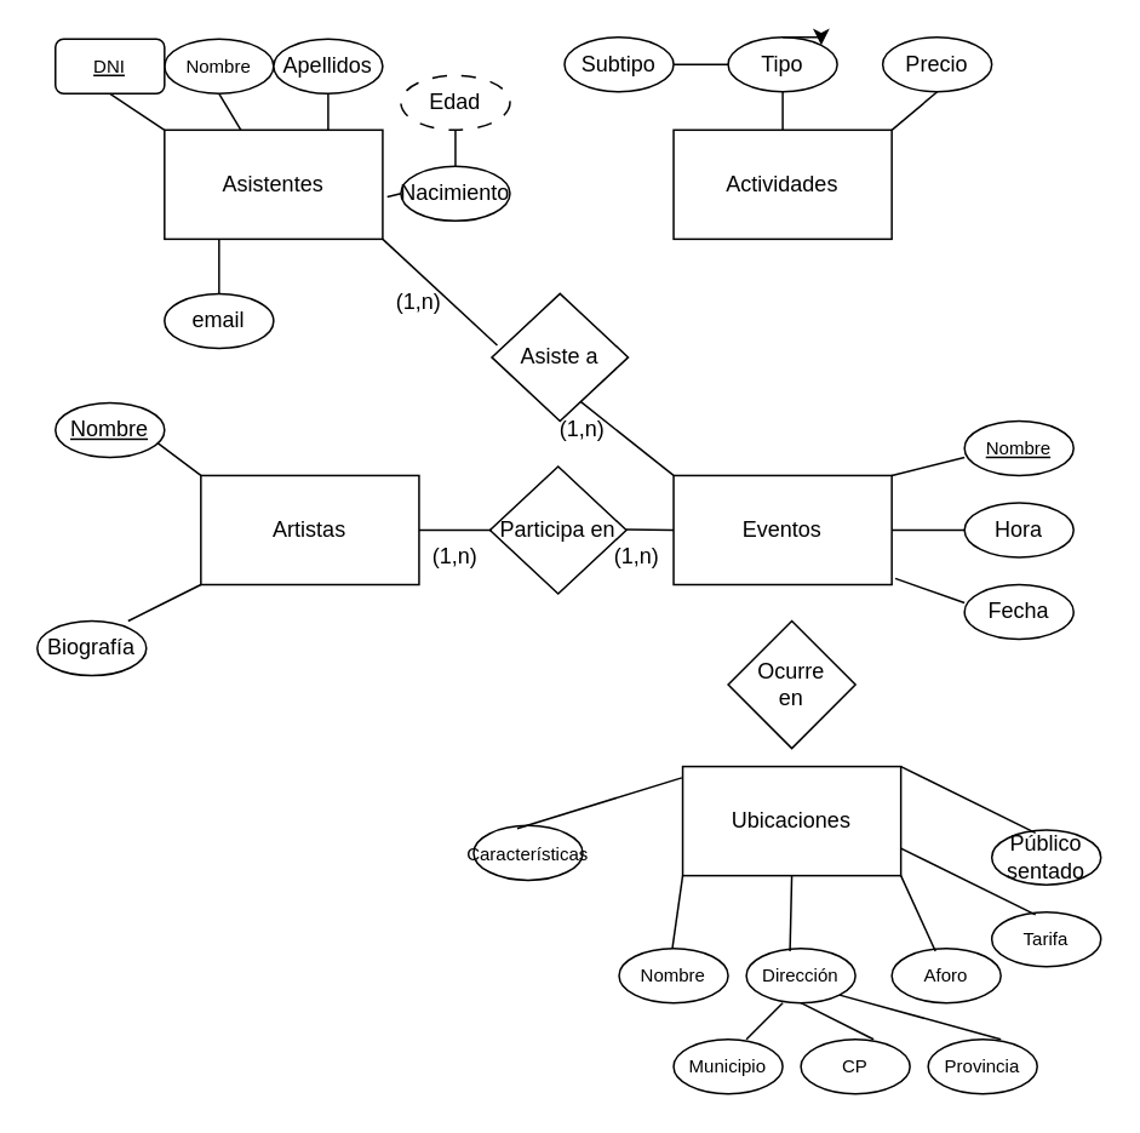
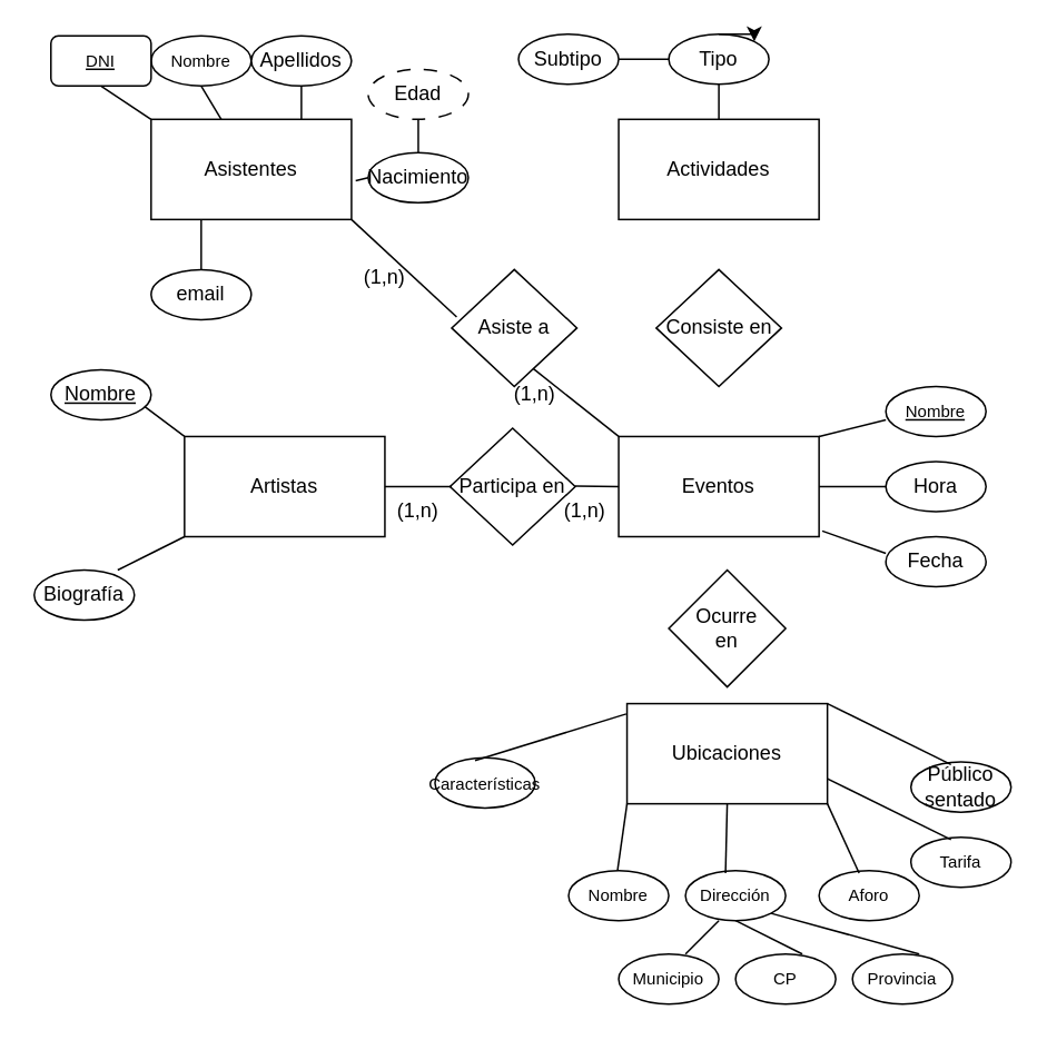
  <mxCell id="0" />
  <mxCell id="1" parent="0" />
  <mxCell id="2" value="" style="group" vertex="1" connectable="0" parent="1"><mxGeometry x="30" y="21" width="250" height="180" as="geometry" /></mxCell>
  <mxCell id="3" value="Asistentes" style="rounded=0;whiteSpace=wrap;html=1;" vertex="1" parent="2"><mxGeometry x="60" y="50" width="120" height="60" as="geometry" /></mxCell>
  <mxCell id="4" value="&lt;font style=&quot;font-size: 10px;&quot;&gt;Nombre&lt;/font&gt;" style="ellipse;whiteSpace=wrap;html=1;" vertex="1" parent="2"><mxGeometry x="60" width="60" height="30" as="geometry" /></mxCell>
  <mxCell id="5" value="&lt;u&gt;&lt;font style=&quot;font-size: 10px;&quot;&gt;DNI&lt;/font&gt;&lt;/u&gt;" style="whiteSpace=wrap;html=1;rounded=1;" vertex="1" parent="2"><mxGeometry width="60" height="30" as="geometry" /></mxCell>
  <mxCell id="6" value="Apellidos" style="ellipse;whiteSpace=wrap;html=1;" vertex="1" parent="2"><mxGeometry x="120" width="60" height="30" as="geometry" /></mxCell>
  <mxCell id="7" value="email" style="ellipse;whiteSpace=wrap;html=1;" vertex="1" parent="2"><mxGeometry x="60" y="140" width="60" height="30" as="geometry" /></mxCell>
  <mxCell id="8" value="Nacimiento" style="ellipse;whiteSpace=wrap;html=1;" vertex="1" parent="2"><mxGeometry x="190" y="70" width="60" height="30" as="geometry" /></mxCell>
  <mxCell id="9" value="Edad" style="ellipse;whiteSpace=wrap;html=1;dashed=1;dashPattern=8 8;" vertex="1" parent="2"><mxGeometry x="190" y="20" width="60" height="30" as="geometry" /></mxCell>
  <mxCell id="10" value="" style="endArrow=none;html=1;rounded=0;exitX=0.5;exitY=1;exitDx=0;exitDy=0;entryX=0;entryY=0;entryDx=0;entryDy=0;" edge="1" parent="2" source="5" target="3"><mxGeometry width="50" height="50" relative="1" as="geometry"><mxPoint x="-190" y="140" as="sourcePoint" /><mxPoint x="-140" y="90" as="targetPoint" /></mxGeometry></mxCell>
  <mxCell id="11" value="" style="endArrow=none;html=1;rounded=0;exitX=0.5;exitY=1;exitDx=0;exitDy=0;" edge="1" parent="2" source="4" target="3"><mxGeometry width="50" height="50" relative="1" as="geometry"><mxPoint x="40" y="40" as="sourcePoint" /><mxPoint x="70" y="60" as="targetPoint" /></mxGeometry></mxCell>
  <mxCell id="12" value="" style="endArrow=none;html=1;rounded=0;exitX=0.5;exitY=1;exitDx=0;exitDy=0;entryX=0.75;entryY=0;entryDx=0;entryDy=0;" edge="1" parent="2" source="6" target="3"><mxGeometry width="50" height="50" relative="1" as="geometry"><mxPoint x="100" y="40" as="sourcePoint" /><mxPoint x="112" y="60" as="targetPoint" /></mxGeometry></mxCell>
  <mxCell id="13" value="" style="endArrow=none;html=1;rounded=0;entryX=0.25;entryY=1;entryDx=0;entryDy=0;exitX=0.5;exitY=0;exitDx=0;exitDy=0;" edge="1" parent="2" source="7" target="3"><mxGeometry width="50" height="50" relative="1" as="geometry"><mxPoint x="80" y="130" as="sourcePoint" /><mxPoint x="70" y="60" as="targetPoint" /></mxGeometry></mxCell>
  <mxCell id="14" value="" style="endArrow=none;html=1;rounded=0;exitX=0;exitY=0.5;exitDx=0;exitDy=0;entryX=1.021;entryY=0.614;entryDx=0;entryDy=0;entryPerimeter=0;" edge="1" parent="2" source="8" target="3"><mxGeometry width="50" height="50" relative="1" as="geometry"><mxPoint x="160" y="40" as="sourcePoint" /><mxPoint x="160" y="60" as="targetPoint" /></mxGeometry></mxCell>
  <mxCell id="15" value="" style="endArrow=none;html=1;rounded=0;entryX=0.5;entryY=1;entryDx=0;entryDy=0;" edge="1" parent="2" source="8" target="9"><mxGeometry width="50" height="50" relative="1" as="geometry"><mxPoint x="100" y="150" as="sourcePoint" /><mxPoint x="100" y="120" as="targetPoint" /></mxGeometry></mxCell>
  <mxCell id="16" value="(1,n)" style="text;html=1;align=center;verticalAlign=middle;whiteSpace=wrap;rounded=0;" vertex="1" parent="2"><mxGeometry x="170" y="130" width="60" height="30" as="geometry" /></mxCell>
  <mxCell id="17" value="Eventos" style="rounded=0;whiteSpace=wrap;html=1;" vertex="1" parent="1"><mxGeometry x="370" y="261" width="120" height="60" as="geometry" /></mxCell>
+ <mxCell id="18" value="Consiste en" style="rhombus;whiteSpace=wrap;html=1;" vertex="1" parent="1"><mxGeometry x="392.5" y="161" width="75" height="70" as="geometry" /></mxCell>
  <mxCell id="19" value="Actividades" style="rounded=0;whiteSpace=wrap;html=1;" vertex="1" parent="1"><mxGeometry x="370" y="71" width="120" height="60" as="geometry" /></mxCell>
  <mxCell id="20" value="Ubicaciones" style="rounded=0;whiteSpace=wrap;html=1;" vertex="1" parent="1"><mxGeometry x="375" y="421" width="120" height="60" as="geometry" /></mxCell>
  <mxCell id="21" value="&lt;div&gt;Ocurre&lt;/div&gt;&lt;div&gt;en&lt;/div&gt;" style="rhombus;whiteSpace=wrap;html=1;" vertex="1" parent="1"><mxGeometry x="400" y="341" width="70" height="70" as="geometry" /></mxCell>
  <mxCell id="22" value="Artistas" style="rounded=0;whiteSpace=wrap;html=1;" vertex="1" parent="1"><mxGeometry x="110" y="261" width="120" height="60" as="geometry" /></mxCell>
  <mxCell id="23" value="Participa en" style="rhombus;whiteSpace=wrap;html=1;" vertex="1" parent="1"><mxGeometry x="269" y="256" width="75" height="70" as="geometry" /></mxCell>
  <mxCell id="24" value="Asiste a" style="rhombus;whiteSpace=wrap;html=1;" vertex="1" parent="1"><mxGeometry x="270" y="161" width="75" height="70" as="geometry" /></mxCell>
  <mxCell id="25" value="" style="endArrow=none;html=1;rounded=0;entryX=0;entryY=0;entryDx=0;entryDy=0;" edge="1" parent="1" target="22"><mxGeometry width="50" height="50" relative="1" as="geometry"><mxPoint x="70" y="231" as="sourcePoint" /><mxPoint x="120" y="181" as="targetPoint" /></mxGeometry></mxCell>
  <mxCell id="26" value="Biografía" style="ellipse;whiteSpace=wrap;html=1;" vertex="1" parent="1"><mxGeometry x="20" y="341" width="60" height="30" as="geometry" /></mxCell>
  <mxCell id="27" value="" style="endArrow=none;html=1;rounded=0;entryX=0;entryY=1;entryDx=0;entryDy=0;" edge="1" parent="1" target="22"><mxGeometry width="50" height="50" relative="1" as="geometry"><mxPoint x="90" y="331" as="sourcePoint" /><mxPoint x="120" y="271" as="targetPoint" /><Array as="points"><mxPoint x="70" y="341" /><mxPoint x="90" y="331" /></Array></mxGeometry></mxCell>
  <mxCell id="28" value="&lt;u&gt;Nombre&lt;/u&gt;" style="ellipse;whiteSpace=wrap;html=1;" vertex="1" parent="1"><mxGeometry x="30" y="221" width="60" height="30" as="geometry" /></mxCell>
  <mxCell id="29" value="&lt;font style=&quot;font-size: 10px;&quot;&gt;Nombre&lt;/font&gt;" style="ellipse;whiteSpace=wrap;html=1;" vertex="1" parent="1"><mxGeometry x="340" y="521" width="60" height="30" as="geometry" /></mxCell>
  <mxCell id="30" value="" style="endArrow=none;html=1;rounded=0;exitX=0;exitY=1;exitDx=0;exitDy=0;" edge="1" parent="1" source="20"><mxGeometry width="50" height="50" relative="1" as="geometry"><mxPoint x="369.31" y="481" as="sourcePoint" /><mxPoint x="369.31" y="521" as="targetPoint" /></mxGeometry></mxCell>
  <mxCell id="31" value="&lt;font style=&quot;font-size: 10px;&quot;&gt;Dirección&lt;/font&gt;" style="ellipse;whiteSpace=wrap;html=1;" vertex="1" parent="1"><mxGeometry x="410" y="521" width="60" height="30" as="geometry" /></mxCell>
  <mxCell id="32" value="" style="endArrow=none;html=1;rounded=0;exitX=0.5;exitY=1;exitDx=0;exitDy=0;entryX=0.4;entryY=0.051;entryDx=0;entryDy=0;entryPerimeter=0;" edge="1" parent="1" source="20" target="31"><mxGeometry width="50" height="50" relative="1" as="geometry"><mxPoint x="385" y="491" as="sourcePoint" /><mxPoint x="379.31" y="531" as="targetPoint" /></mxGeometry></mxCell>
  <mxCell id="33" value="" style="endArrow=none;html=1;rounded=0;" edge="1" parent="1"><mxGeometry width="50" height="50" relative="1" as="geometry"><mxPoint x="410" y="571" as="sourcePoint" /><mxPoint x="430" y="551" as="targetPoint" /></mxGeometry></mxCell>
  <mxCell id="34" value="&lt;font style=&quot;font-size: 10px;&quot;&gt;Municipio&lt;/font&gt;" style="ellipse;whiteSpace=wrap;html=1;" vertex="1" parent="1"><mxGeometry x="370" y="571" width="60" height="30" as="geometry" /></mxCell>
  <mxCell id="35" value="" style="endArrow=none;html=1;rounded=0;entryX=0.5;entryY=1;entryDx=0;entryDy=0;" edge="1" parent="1" target="31"><mxGeometry width="50" height="50" relative="1" as="geometry"><mxPoint x="480" y="571" as="sourcePoint" /><mxPoint x="500" y="551" as="targetPoint" /></mxGeometry></mxCell>
  <mxCell id="36" value="&lt;font style=&quot;font-size: 10px;&quot;&gt;CP&lt;/font&gt;" style="ellipse;whiteSpace=wrap;html=1;" vertex="1" parent="1"><mxGeometry x="440" y="571" width="60" height="30" as="geometry" /></mxCell>
  <mxCell id="37" value="" style="endArrow=none;html=1;rounded=0;entryX=1;entryY=1;entryDx=0;entryDy=0;" edge="1" parent="1" target="31"><mxGeometry width="50" height="50" relative="1" as="geometry"><mxPoint x="550" y="571" as="sourcePoint" /><mxPoint x="510" y="551" as="targetPoint" /></mxGeometry></mxCell>
  <mxCell id="38" value="&lt;font style=&quot;font-size: 10px;&quot;&gt;Provincia&lt;/font&gt;" style="ellipse;whiteSpace=wrap;html=1;" vertex="1" parent="1"><mxGeometry x="510" y="571" width="60" height="30" as="geometry" /></mxCell>
  <mxCell id="39" value="&lt;font style=&quot;font-size: 10px;&quot;&gt;Aforo&lt;/font&gt;" style="ellipse;whiteSpace=wrap;html=1;" vertex="1" parent="1"><mxGeometry x="490" y="521" width="60" height="30" as="geometry" /></mxCell>
  <mxCell id="40" value="" style="endArrow=none;html=1;rounded=0;exitX=1;exitY=1;exitDx=0;exitDy=0;entryX=0.4;entryY=0.051;entryDx=0;entryDy=0;entryPerimeter=0;" edge="1" parent="1" target="39" source="20"><mxGeometry width="50" height="50" relative="1" as="geometry"><mxPoint x="525" y="481" as="sourcePoint" /><mxPoint x="469.31" y="531" as="targetPoint" /></mxGeometry></mxCell>
  <mxCell id="41" value="&lt;font style=&quot;font-size: 10px;&quot;&gt;Tarifa&lt;/font&gt;" style="ellipse;whiteSpace=wrap;html=1;" vertex="1" parent="1"><mxGeometry x="545" y="501" width="60" height="30" as="geometry" /></mxCell>
  <mxCell id="42" value="" style="endArrow=none;html=1;rounded=0;exitX=1;exitY=0.75;exitDx=0;exitDy=0;entryX=0.4;entryY=0.051;entryDx=0;entryDy=0;entryPerimeter=0;" edge="1" parent="1" target="41" source="20"><mxGeometry width="50" height="50" relative="1" as="geometry"><mxPoint x="540" y="461" as="sourcePoint" /><mxPoint x="514.31" y="511" as="targetPoint" /></mxGeometry></mxCell>
  <mxCell id="43" value="Público sentado" style="ellipse;whiteSpace=wrap;html=1;" vertex="1" parent="1"><mxGeometry x="545" y="456" width="60" height="30" as="geometry" /></mxCell>
  <mxCell id="44" value="" style="endArrow=none;html=1;rounded=0;exitX=1;exitY=0.75;exitDx=0;exitDy=0;entryX=0.4;entryY=0.051;entryDx=0;entryDy=0;entryPerimeter=0;" edge="1" parent="1" target="43"><mxGeometry width="50" height="50" relative="1" as="geometry"><mxPoint x="495" y="421" as="sourcePoint" /><mxPoint x="514.31" y="466" as="targetPoint" /></mxGeometry></mxCell>
  <mxCell id="45" value="&lt;font style=&quot;font-size: 10px;&quot;&gt;Características&lt;/font&gt;" style="ellipse;whiteSpace=wrap;html=1;" vertex="1" parent="1"><mxGeometry x="260" y="453.5" width="60" height="30" as="geometry" /></mxCell>
  <mxCell id="46" value="" style="endArrow=none;html=1;rounded=0;entryX=0.4;entryY=0.051;entryDx=0;entryDy=0;entryPerimeter=0;exitX=-0.004;exitY=0.103;exitDx=0;exitDy=0;exitPerimeter=0;" edge="1" parent="1" target="45" source="20"><mxGeometry width="50" height="50" relative="1" as="geometry"><mxPoint x="370" y="421" as="sourcePoint" /><mxPoint x="229.31" y="463.5" as="targetPoint" /></mxGeometry></mxCell>
  <mxCell id="47" value="Subtipo" style="ellipse;whiteSpace=wrap;html=1;" vertex="1" parent="1"><mxGeometry x="310" y="20" width="60" height="30" as="geometry" /></mxCell>
  <mxCell id="48" value="Tipo" style="ellipse;whiteSpace=wrap;html=1;" vertex="1" parent="1"><mxGeometry x="400" y="20" width="60" height="30" as="geometry" /></mxCell>
- <mxCell id="49" value="Precio" style="ellipse;whiteSpace=wrap;html=1;" vertex="1" parent="1"><mxGeometry x="485" y="20" width="60" height="30" as="geometry" /></mxCell>
  <mxCell id="50" value="" style="endArrow=none;html=1;rounded=0;exitX=0.5;exitY=1;exitDx=0;exitDy=0;entryX=0.5;entryY=0;entryDx=0;entryDy=0;" edge="1" parent="1" source="48" target="19"><mxGeometry width="50" height="50" relative="1" as="geometry"><mxPoint x="121" y="160" as="sourcePoint" /><mxPoint x="371" y="70" as="targetPoint" /></mxGeometry></mxCell>
  <mxCell id="51" value="" style="endArrow=none;html=1;rounded=0;exitX=1;exitY=0.5;exitDx=0;exitDy=0;entryX=0;entryY=0.5;entryDx=0;entryDy=0;" edge="1" parent="1" source="47" target="48"><mxGeometry width="50" height="50" relative="1" as="geometry"><mxPoint x="351" y="60" as="sourcePoint" /><mxPoint x="413" y="70" as="targetPoint" /></mxGeometry></mxCell>
- <mxCell id="52" value="" style="endArrow=none;html=1;rounded=0;exitX=0.5;exitY=1;exitDx=0;exitDy=0;entryX=1;entryY=0;entryDx=0;entryDy=0;" edge="1" parent="1" source="49" target="19"><mxGeometry width="50" height="50" relative="1" as="geometry"><mxPoint x="411" y="60" as="sourcePoint" /><mxPoint x="461" y="70" as="targetPoint" /></mxGeometry></mxCell>
  <mxCell id="53" style="edgeStyle=orthogonalEdgeStyle;rounded=0;orthogonalLoop=1;jettySize=auto;html=1;exitX=0.5;exitY=0;exitDx=0;exitDy=0;entryX=1;entryY=0;entryDx=0;entryDy=0;" edge="1" parent="1" source="48" target="48"><mxGeometry relative="1" as="geometry" /></mxCell>
  <mxCell id="54" value="Fecha" style="ellipse;whiteSpace=wrap;html=1;" vertex="1" parent="1"><mxGeometry x="530" y="321" width="60" height="30" as="geometry" /></mxCell>
  <mxCell id="55" value="Hora" style="ellipse;whiteSpace=wrap;html=1;" vertex="1" parent="1"><mxGeometry x="530" y="276" width="60" height="30" as="geometry" /></mxCell>
  <mxCell id="56" value="&lt;u&gt;&lt;font style=&quot;font-size: 10px;&quot;&gt;Nombre&lt;/font&gt;&lt;/u&gt;" style="ellipse;whiteSpace=wrap;html=1;" vertex="1" parent="1"><mxGeometry x="530" y="231" width="60" height="30" as="geometry" /></mxCell>
  <mxCell id="57" value="" style="endArrow=none;html=1;rounded=0;entryX=1;entryY=0;entryDx=0;entryDy=0;" edge="1" parent="1" target="17"><mxGeometry width="50" height="50" relative="1" as="geometry"><mxPoint x="530" y="251" as="sourcePoint" /><mxPoint x="592" y="341" as="targetPoint" /></mxGeometry></mxCell>
  <mxCell id="58" value="" style="endArrow=none;html=1;rounded=0;exitX=0;exitY=0.5;exitDx=0;exitDy=0;entryX=1;entryY=0.5;entryDx=0;entryDy=0;" edge="1" parent="1" source="55" target="17"><mxGeometry width="50" height="50" relative="1" as="geometry"><mxPoint x="570" y="261" as="sourcePoint" /><mxPoint x="500" y="271" as="targetPoint" /></mxGeometry></mxCell>
  <mxCell id="59" value="" style="endArrow=none;html=1;rounded=0;entryX=1.016;entryY=0.943;entryDx=0;entryDy=0;exitX=0;exitY=0.333;exitDx=0;exitDy=0;exitPerimeter=0;entryPerimeter=0;" edge="1" parent="1" source="54" target="17"><mxGeometry width="50" height="50" relative="1" as="geometry"><mxPoint x="540" y="261" as="sourcePoint" /><mxPoint x="500" y="271" as="targetPoint" /></mxGeometry></mxCell>
  <mxCell id="60" value="" style="endArrow=none;html=1;rounded=0;exitX=1;exitY=0.5;exitDx=0;exitDy=0;" edge="1" parent="1" source="22"><mxGeometry width="50" height="50" relative="1" as="geometry"><mxPoint x="230" y="301" as="sourcePoint" /><mxPoint x="270" y="291" as="targetPoint" /></mxGeometry></mxCell>
  <mxCell id="61" value="" style="endArrow=none;html=1;rounded=0;exitX=1;exitY=0.5;exitDx=0;exitDy=0;entryX=0;entryY=0.5;entryDx=0;entryDy=0;" edge="1" parent="1" target="17"><mxGeometry width="50" height="50" relative="1" as="geometry"><mxPoint x="344" y="290.76" as="sourcePoint" /><mxPoint x="384" y="290.76" as="targetPoint" /></mxGeometry></mxCell>
  <mxCell id="62" value="(1,n)" style="text;html=1;align=center;verticalAlign=middle;whiteSpace=wrap;rounded=0;" vertex="1" parent="1"><mxGeometry x="220" y="291" width="60" height="30" as="geometry" /></mxCell>
  <mxCell id="63" value="(1,n)" style="text;html=1;align=center;verticalAlign=middle;whiteSpace=wrap;rounded=0;" vertex="1" parent="1"><mxGeometry x="320" y="291" width="60" height="30" as="geometry" /></mxCell>
  <mxCell id="64" value="(1,n)" style="text;html=1;align=center;verticalAlign=middle;whiteSpace=wrap;rounded=0;" vertex="1" parent="1"><mxGeometry x="290" y="221" width="60" height="30" as="geometry" /></mxCell>
  <mxCell id="65" value="" style="endArrow=none;html=1;rounded=0;entryX=0.04;entryY=0.406;entryDx=0;entryDy=0;entryPerimeter=0;" edge="1" parent="1" target="24"><mxGeometry width="50" height="50" relative="1" as="geometry"><mxPoint x="210" y="131" as="sourcePoint" /><mxPoint x="280" y="191" as="targetPoint" /></mxGeometry></mxCell>
  <mxCell id="66" value="" style="endArrow=none;html=1;rounded=0;entryX=0;entryY=0;entryDx=0;entryDy=0;exitX=0.651;exitY=0.847;exitDx=0;exitDy=0;exitPerimeter=0;" edge="1" parent="1" source="24" target="17"><mxGeometry width="50" height="50" relative="1" as="geometry"><mxPoint x="320" y="221" as="sourcePoint" /><mxPoint x="383" y="279" as="targetPoint" /></mxGeometry></mxCell>
